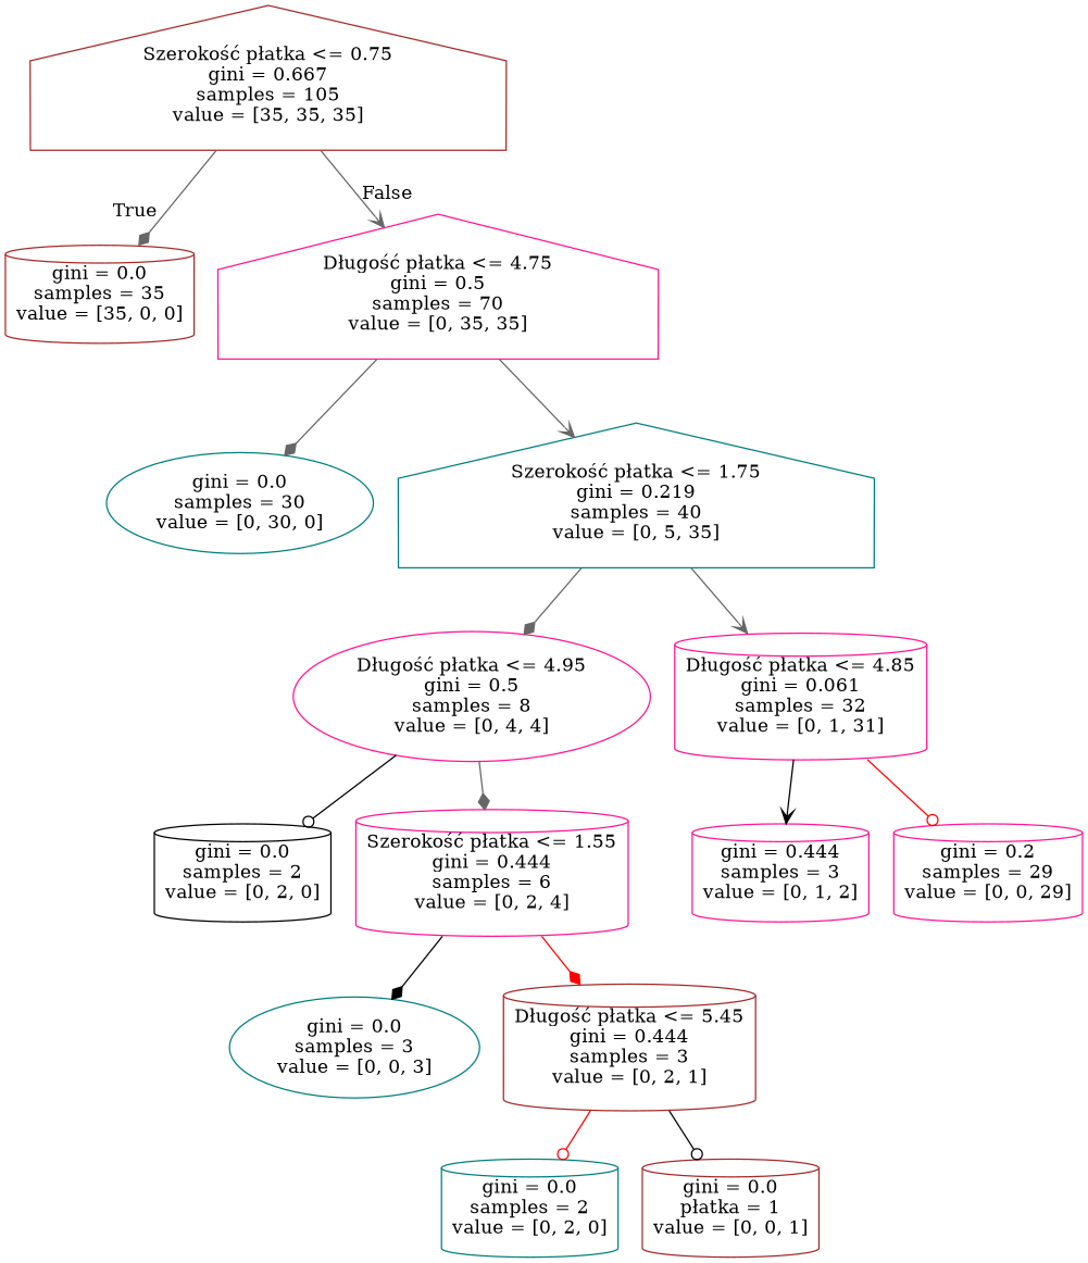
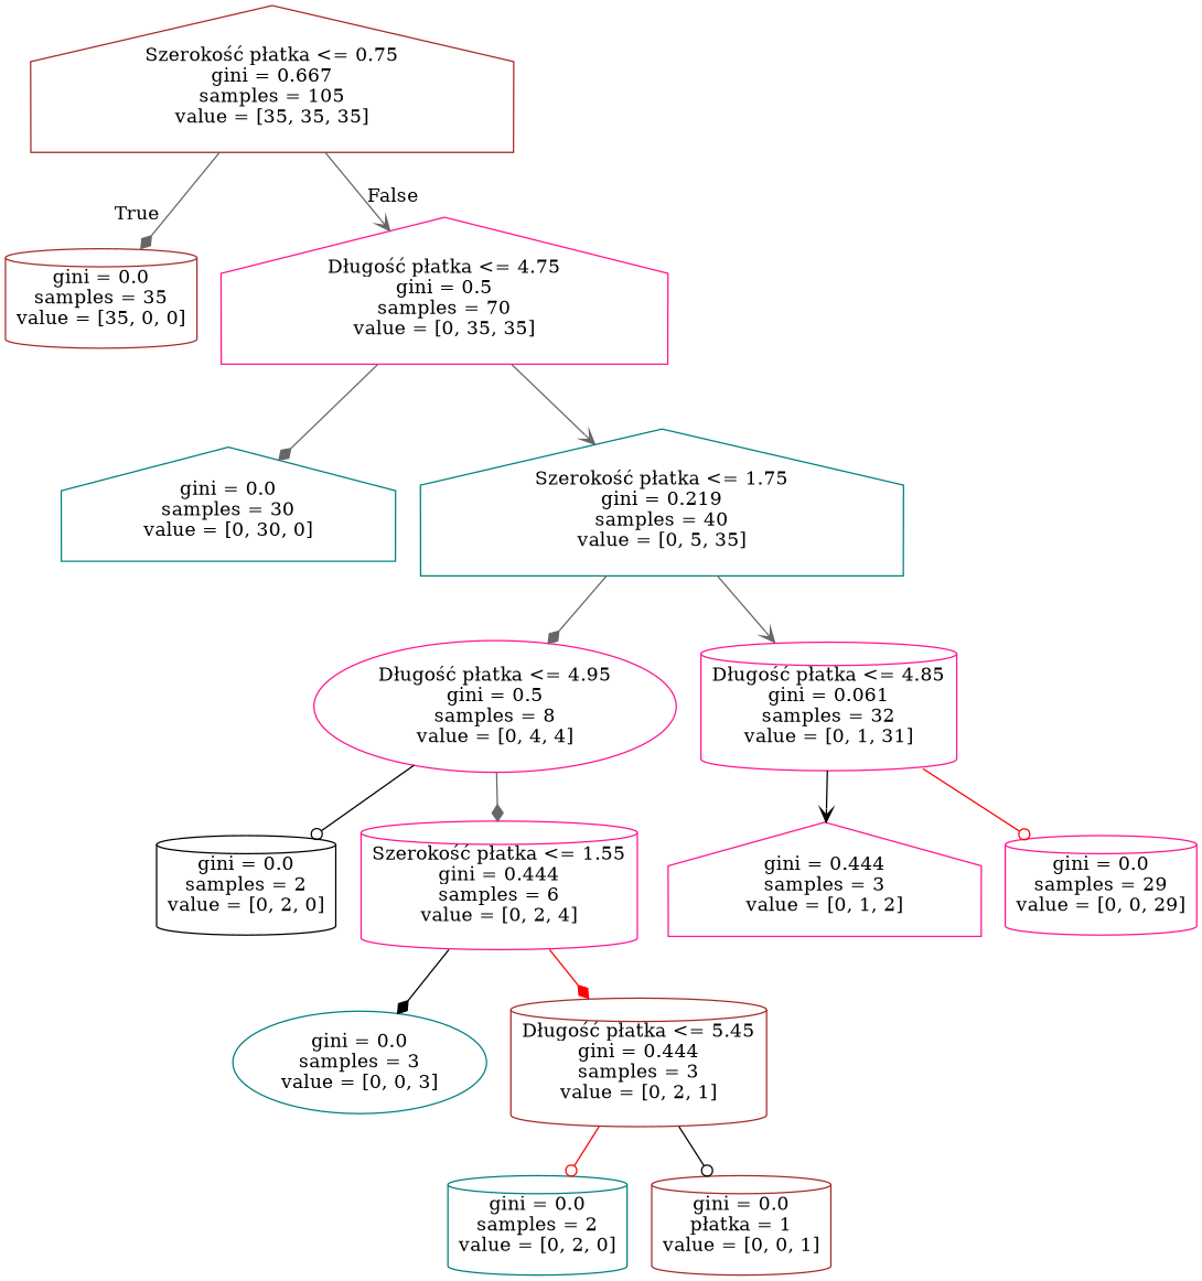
  digraph {
    node [color=deeppink shape=cylinder]
    edge [arrowhead=diamond color=gray40]
    n1 [color=brown label="Szerokość płatka <= 0.75\ngini = 0.667\nsamples = 105\nvalue = [35, 35, 35]" shape=house]
    n2 [color=brown label="gini = 0.0\nsamples = 35\nvalue = [35, 0, 0]"]
    n3 [label="Długość płatka <= 4.75\ngini = 0.5\nsamples = 70\nvalue = [0, 35, 35]" shape=house]
-   n4 [color=teal label="gini = 0.0\nsamples = 30\nvalue = [0, 30, 0]" shape=ellipse]
+   n4 [color=teal label="gini = 0.0\nsamples = 30\nvalue = [0, 30, 0]" shape=house]
    n5 [color=teal label="Szerokość płatka <= 1.75\ngini = 0.219\nsamples = 40\nvalue = [0, 5, 35]" shape=house]
    n6 [label="Długość płatka <= 4.95\ngini = 0.5\nsamples = 8\nvalue = [0, 4, 4]" shape=ellipse]
    n7 [label="Długość płatka <= 4.85\ngini = 0.061\nsamples = 32\nvalue = [0, 1, 31]"]
    n8 [color=black label="gini = 0.0\nsamples = 2\nvalue = [0, 2, 0]"]
    n9 [label="Szerokość płatka <= 1.55\ngini = 0.444\nsamples = 6\nvalue = [0, 2, 4]"]
-   n10 [label="gini = 0.444\nsamples = 3\nvalue = [0, 1, 2]"]
-   n11 [label="gini = 0.2\nsamples = 29\nvalue = [0, 0, 29]"]
+   n10 [label="gini = 0.444\nsamples = 3\nvalue = [0, 1, 2]" shape=house]
+   n11 [label="gini = 0.0\nsamples = 29\nvalue = [0, 0, 29]"]
    n12 [color=teal label="gini = 0.0\nsamples = 3\nvalue = [0, 0, 3]" shape=ellipse]
    n13 [color=brown label="Długość płatka <= 5.45\ngini = 0.444\nsamples = 3\nvalue = [0, 2, 1]"]
    n14 [color=teal label="gini = 0.0\nsamples = 2\nvalue = [0, 2, 0]"]
    n15 [color=brown label="gini = 0.0\npłatka = 1\nvalue = [0, 0, 1]"]
    n1 -> n2 [headlabel=True labelangle=45 labeldistance=2.5]
    n1 -> n3 [arrowhead=vee headlabel=False labelangle=-45 labeldistance=2.5]
    n3 -> n4
    n3 -> n5 [arrowhead=vee]
    n5 -> n6
    n5 -> n7 [arrowhead=vee]
    n6 -> n8 [arrowhead=odot color=black]
    n6 -> n9
    n7 -> n10 [arrowhead=vee color=black]
    n7 -> n11 [arrowhead=odot color=red]
    n9 -> n12 [color=black]
    n9 -> n13 [color=red]
    n13 -> n14 [arrowhead=odot color=red]
    n13 -> n15 [arrowhead=odot color=black]
  }
